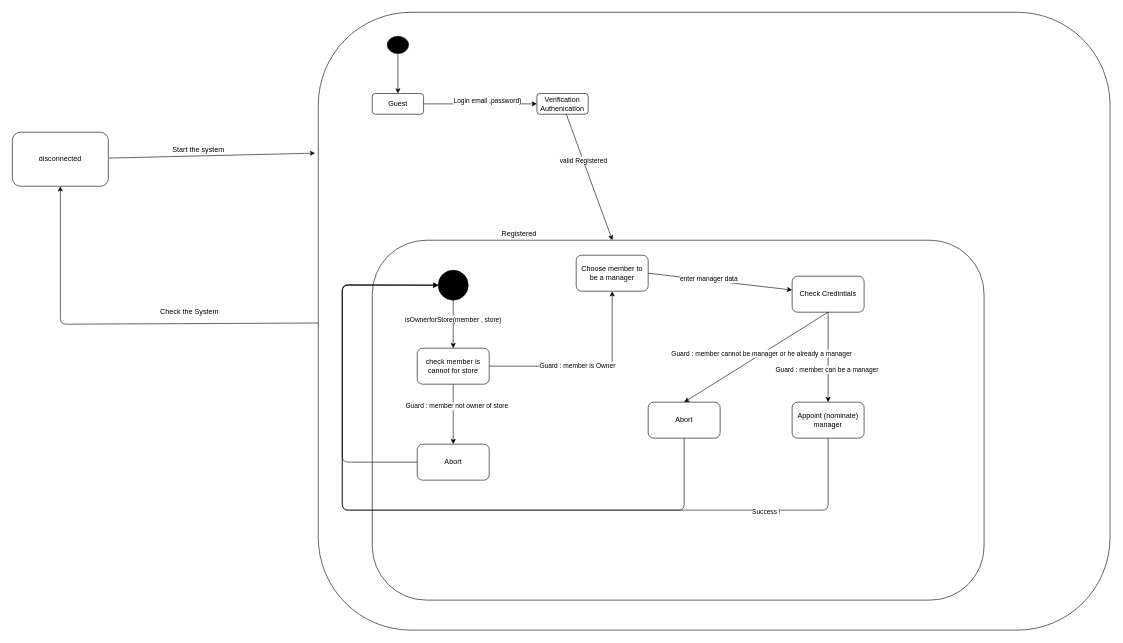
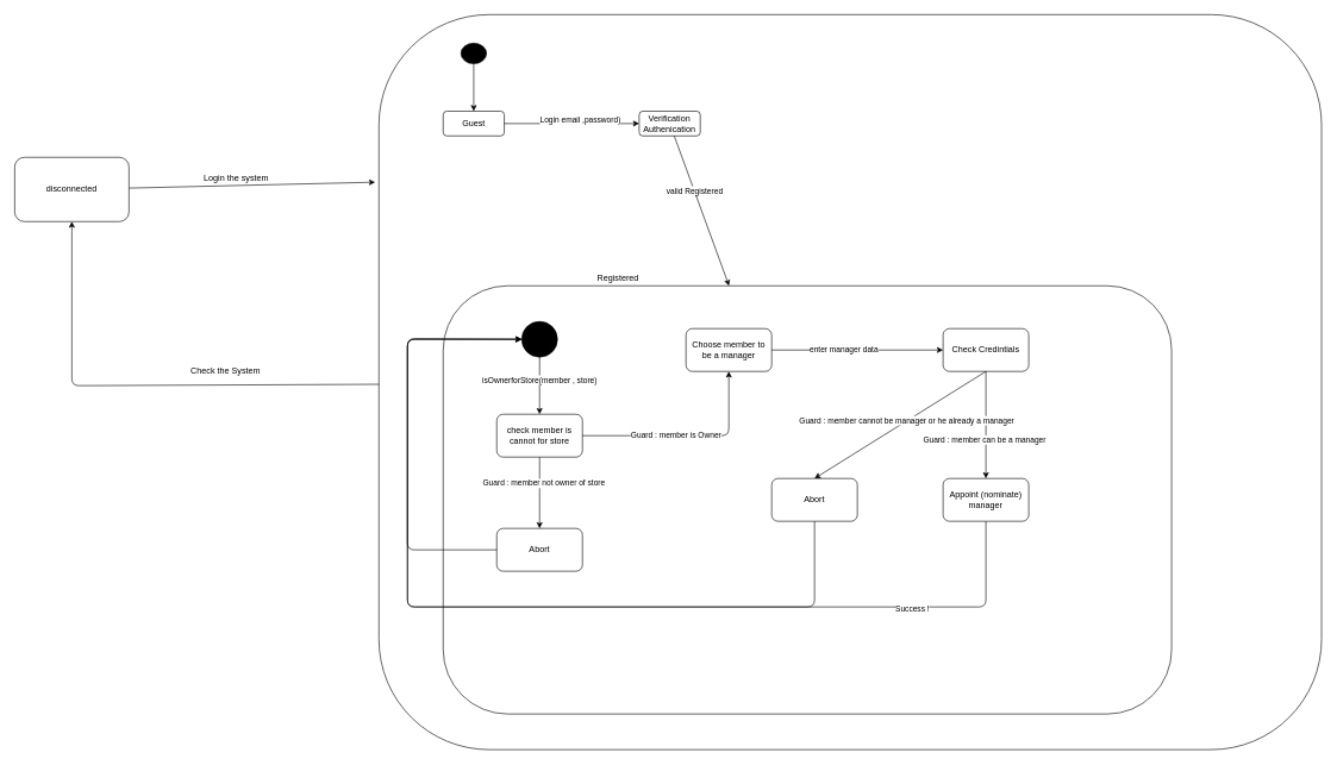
  <mxCell id="0" />
  <mxCell id="1" parent="0" />
  <mxCell id="2" value="" style="rounded=1;whiteSpace=wrap;html=1;fillColor=#FFFFFF;" vertex="1" parent="1"><mxGeometry x="530" y="20" width="1320" height="1030" as="geometry" /></mxCell>
  <mxCell id="3" value="" style="endArrow=classic;html=1;entryX=-0.004;entryY=0.228;entryDx=0;entryDy=0;entryPerimeter=0;" edge="1" parent="1" source="17" target="2"><mxGeometry width="50" height="50" relative="1" as="geometry"><mxPoint x="540" y="700" as="sourcePoint" /><mxPoint x="590" y="650" as="targetPoint" /></mxGeometry></mxCell>
  <mxCell id="4" value="" style="endArrow=classic;html=1;" edge="1" parent="1" source="2" target="17"><mxGeometry width="50" height="50" relative="1" as="geometry"><mxPoint x="410" y="600" as="sourcePoint" /><mxPoint x="320" y="430" as="targetPoint" /><Array as="points"><mxPoint x="100" y="540" /></Array></mxGeometry></mxCell>
  <mxCell id="5" value="" style="rounded=1;whiteSpace=wrap;html=1;fillColor=#FFFFFF;" vertex="1" parent="1"><mxGeometry x="620" y="400" width="1020" height="600" as="geometry" /></mxCell>
  <mxCell id="6" value="" style="shape=mxgraph.bpmn.shape;html=1;verticalLabelPosition=bottom;labelBackgroundColor=#ffffff;verticalAlign=top;align=center;perimeter=ellipsePerimeter;outlineConnect=0;outline=standard;symbol=general;fillColor=#000000;" vertex="1" parent="1"><mxGeometry x="730" y="450" width="50" height="50" as="geometry" /></mxCell>
  <mxCell id="7" value="Registered" style="text;html=1;strokeColor=none;fillColor=none;align=center;verticalAlign=middle;whiteSpace=wrap;rounded=0;" vertex="1" parent="1"><mxGeometry x="845" y="380" width="40" height="20" as="geometry" /></mxCell>
  <mxCell id="8" value="" style="group" vertex="1" connectable="0" parent="1"><mxGeometry x="620" y="60" width="360" height="130" as="geometry" /></mxCell>
  <mxCell id="9" value="" style="shape=mxgraph.bpmn.shape;html=1;verticalLabelPosition=bottom;labelBackgroundColor=#ffffff;verticalAlign=top;align=center;perimeter=ellipsePerimeter;outlineConnect=0;outline=standard;symbol=general;fillColor=#000000;" vertex="1" parent="8"><mxGeometry x="24.95" width="35.644" height="28.889" as="geometry" /></mxCell>
  <mxCell id="10" value="Guest" style="rounded=1;whiteSpace=wrap;html=1;fillColor=#FFFFFF;" vertex="1" parent="8"><mxGeometry y="95.333" width="85.545" height="34.667" as="geometry" /></mxCell>
  <mxCell id="11" value="" style="endArrow=classic;html=1;" edge="1" parent="8" source="9" target="10"><mxGeometry width="50" height="50" relative="1" as="geometry"><mxPoint x="89.109" y="34.667" as="sourcePoint" /><mxPoint x="124.752" y="5.778" as="targetPoint" /></mxGeometry></mxCell>
  <mxCell id="12" value="" style="endArrow=classic;html=1;exitX=1;exitY=0.5;exitDx=0;exitDy=0;" edge="1" parent="8" source="10" target="14"><mxGeometry width="50" height="50" relative="1" as="geometry"><mxPoint x="49.901" y="34.667" as="sourcePoint" /><mxPoint x="49.901" y="101.111" as="targetPoint" /></mxGeometry></mxCell>
  <mxCell id="13" value="Login email ,password)" style="edgeLabel;html=1;align=center;verticalAlign=middle;resizable=0;points=[];" vertex="1" connectable="0" parent="12"><mxGeometry x="-0.247" relative="1" as="geometry"><mxPoint x="35" y="-5" as="offset" /></mxGeometry></mxCell>
  <mxCell id="14" value="Verification&lt;br&gt;Authenication" style="rounded=1;whiteSpace=wrap;html=1;fillColor=#FFFFFF;" vertex="1" parent="8"><mxGeometry x="274.455" y="95.333" width="85.545" height="34.667" as="geometry" /></mxCell>
  <mxCell id="15" value="" style="endArrow=classic;html=1;" edge="1" parent="1" source="14" target="5"><mxGeometry width="50" height="50" relative="1" as="geometry"><mxPoint x="685" y="275" as="sourcePoint" /><mxPoint x="950" y="275" as="targetPoint" /></mxGeometry></mxCell>
  <mxCell id="16" value="valid Registered" style="edgeLabel;html=1;align=center;verticalAlign=middle;resizable=0;points=[];" vertex="1" connectable="0" parent="15"><mxGeometry x="-0.276" relative="1" as="geometry"><mxPoint as="offset" /></mxGeometry></mxCell>
  <mxCell id="17" value="disconnected" style="rounded=1;whiteSpace=wrap;html=1;" vertex="1" parent="1"><mxGeometry x="20" y="220" width="160" height="90" as="geometry" /></mxCell>
- <mxCell id="18" value="Start the system" style="text;html=1;align=center;verticalAlign=middle;resizable=0;points=[];autosize=1;" vertex="1" parent="1"><mxGeometry x="280" y="240" width="100" height="20" as="geometry" /></mxCell>
+ <mxCell id="18" value="Login the system" style="text;html=1;align=center;verticalAlign=middle;resizable=0;points=[];autosize=1;" vertex="1" parent="1"><mxGeometry x="280" y="240" width="100" height="20" as="geometry" /></mxCell>
  <mxCell id="19" value="Check the System" style="text;html=1;align=center;verticalAlign=middle;resizable=0;points=[];autosize=1;" vertex="1" parent="1"><mxGeometry x="260" y="510" width="110" height="20" as="geometry" /></mxCell>
  <mxCell id="20" value="" style="endArrow=classic;html=1;" edge="1" parent="1" source="6" target="22"><mxGeometry width="50" height="50" relative="1" as="geometry"><mxPoint x="780" y="730" as="sourcePoint" /><mxPoint x="830" y="680" as="targetPoint" /></mxGeometry></mxCell>
  <mxCell id="21" value="isOwnerforStore(member , store)" style="edgeLabel;html=1;align=center;verticalAlign=middle;resizable=0;points=[];" vertex="1" connectable="0" parent="20"><mxGeometry x="-0.226" y="-1" relative="1" as="geometry"><mxPoint as="offset" /></mxGeometry></mxCell>
  <mxCell id="22" value="check member is cannot for store" style="rounded=1;whiteSpace=wrap;html=1;" vertex="1" parent="1"><mxGeometry x="695" y="580" width="120" height="60" as="geometry" /></mxCell>
  <mxCell id="23" value="" style="endArrow=classic;html=1;exitX=0.5;exitY=1;exitDx=0;exitDy=0;entryX=0.5;entryY=0;entryDx=0;entryDy=0;" edge="1" parent="1" source="22" target="25"><mxGeometry width="50" height="50" relative="1" as="geometry"><mxPoint x="780" y="720" as="sourcePoint" /><mxPoint x="830" y="670" as="targetPoint" /></mxGeometry></mxCell>
  <mxCell id="24" value="Guard : member not owner of store" style="edgeLabel;html=1;align=center;verticalAlign=middle;resizable=0;points=[];" vertex="1" connectable="0" parent="23"><mxGeometry x="-0.275" y="5" relative="1" as="geometry"><mxPoint as="offset" /></mxGeometry></mxCell>
  <mxCell id="25" value="Abort" style="rounded=1;whiteSpace=wrap;html=1;" vertex="1" parent="1"><mxGeometry x="695" y="740" width="120" height="60" as="geometry" /></mxCell>
  <mxCell id="26" value="" style="endArrow=classic;html=1;exitX=0;exitY=0.5;exitDx=0;exitDy=0;" edge="1" parent="1" source="25" target="6"><mxGeometry width="50" height="50" relative="1" as="geometry"><mxPoint x="680" y="630" as="sourcePoint" /><mxPoint x="730" y="580" as="targetPoint" /><Array as="points"><mxPoint x="570" y="770" /><mxPoint x="570" y="475" /></Array></mxGeometry></mxCell>
  <mxCell id="27" value="" style="endArrow=classic;html=1;exitX=1;exitY=0.5;exitDx=0;exitDy=0;entryX=0.5;entryY=1;entryDx=0;entryDy=0;" edge="1" parent="1" source="22" target="29"><mxGeometry width="50" height="50" relative="1" as="geometry"><mxPoint x="1000" y="630" as="sourcePoint" /><mxPoint x="1050" y="580" as="targetPoint" /><Array as="points"><mxPoint x="1020" y="610" /></Array></mxGeometry></mxCell>
  <mxCell id="28" value="Guard : member is Owner" style="edgeLabel;html=1;align=center;verticalAlign=middle;resizable=0;points=[];" vertex="1" connectable="0" parent="27"><mxGeometry x="-0.117" y="2" relative="1" as="geometry"><mxPoint as="offset" /></mxGeometry></mxCell>
- <mxCell id="29" value="Choose member to be a manager" style="rounded=1;whiteSpace=wrap;html=1;" vertex="1" parent="1"><mxGeometry x="960" y="425" width="120" height="60" as="geometry" /></mxCell>
+ <mxCell id="29" value="Choose member to be a manager" style="rounded=1;whiteSpace=wrap;html=1;" vertex="1" parent="1"><mxGeometry x="960" y="460" width="120" height="60" as="geometry" /></mxCell>
  <mxCell id="30" value="Check Credintials" style="rounded=1;whiteSpace=wrap;html=1;" vertex="1" parent="1"><mxGeometry x="1320" y="460" width="120" height="60" as="geometry" /></mxCell>
  <mxCell id="31" value="" style="endArrow=classic;html=1;exitX=1;exitY=0.5;exitDx=0;exitDy=0;" edge="1" parent="1" source="29" target="30"><mxGeometry width="50" height="50" relative="1" as="geometry"><mxPoint x="1160" y="580" as="sourcePoint" /><mxPoint x="1210" y="530" as="targetPoint" /></mxGeometry></mxCell>
  <mxCell id="32" value="enter manager data" style="edgeLabel;html=1;align=center;verticalAlign=middle;resizable=0;points=[];" vertex="1" connectable="0" parent="31"><mxGeometry x="-0.166" y="2" relative="1" as="geometry"><mxPoint as="offset" /></mxGeometry></mxCell>
  <mxCell id="33" value="" style="endArrow=classic;html=1;" edge="1" parent="1" source="30" target="35"><mxGeometry width="50" height="50" relative="1" as="geometry"><mxPoint x="1360" y="600" as="sourcePoint" /><mxPoint x="1410" y="550" as="targetPoint" /></mxGeometry></mxCell>
  <mxCell id="34" value="Guard : member can be a manager" style="edgeLabel;html=1;align=center;verticalAlign=middle;resizable=0;points=[];" vertex="1" connectable="0" parent="33"><mxGeometry x="0.26" y="-3" relative="1" as="geometry"><mxPoint as="offset" /></mxGeometry></mxCell>
  <mxCell id="35" value="Appoint (nominate) manager" style="rounded=1;whiteSpace=wrap;html=1;" vertex="1" parent="1"><mxGeometry x="1320" y="670" width="120" height="60" as="geometry" /></mxCell>
  <mxCell id="36" value="" style="endArrow=classic;html=1;exitX=0.5;exitY=1;exitDx=0;exitDy=0;" edge="1" parent="1" source="35" target="6"><mxGeometry width="50" height="50" relative="1" as="geometry"><mxPoint x="1170" y="690" as="sourcePoint" /><mxPoint x="1220" y="640" as="targetPoint" /><Array as="points"><mxPoint x="1380" y="850" /><mxPoint x="570" y="850" /><mxPoint x="570" y="474" /></Array></mxGeometry></mxCell>
  <mxCell id="37" value="Success !" style="edgeLabel;html=1;align=center;verticalAlign=middle;resizable=0;points=[];" vertex="1" connectable="0" parent="36"><mxGeometry x="-0.695" y="2" relative="1" as="geometry"><mxPoint as="offset" /></mxGeometry></mxCell>
  <mxCell id="38" value="" style="endArrow=classic;html=1;exitX=0.5;exitY=1;exitDx=0;exitDy=0;entryX=0.5;entryY=0;entryDx=0;entryDy=0;" edge="1" parent="1" source="30" target="40"><mxGeometry width="50" height="50" relative="1" as="geometry"><mxPoint x="1140" y="660" as="sourcePoint" /><mxPoint x="1190" y="610" as="targetPoint" /></mxGeometry></mxCell>
  <mxCell id="39" value="Guard : member cannot be manager or he already a manager" style="edgeLabel;html=1;align=center;verticalAlign=middle;resizable=0;points=[];" vertex="1" connectable="0" parent="38"><mxGeometry x="-0.074" y="-1" relative="1" as="geometry"><mxPoint as="offset" /></mxGeometry></mxCell>
  <mxCell id="40" value="Abort" style="rounded=1;whiteSpace=wrap;html=1;" vertex="1" parent="1"><mxGeometry x="1080" y="670" width="120" height="60" as="geometry" /></mxCell>
  <mxCell id="41" value="" style="endArrow=classic;html=1;exitX=0.5;exitY=1;exitDx=0;exitDy=0;" edge="1" parent="1" source="40" target="6"><mxGeometry width="50" height="50" relative="1" as="geometry"><mxPoint x="1140" y="670" as="sourcePoint" /><mxPoint x="1190" y="620" as="targetPoint" /><Array as="points"><mxPoint x="1140" y="850" /><mxPoint x="570" y="850" /><mxPoint x="570" y="475" /></Array></mxGeometry></mxCell>
